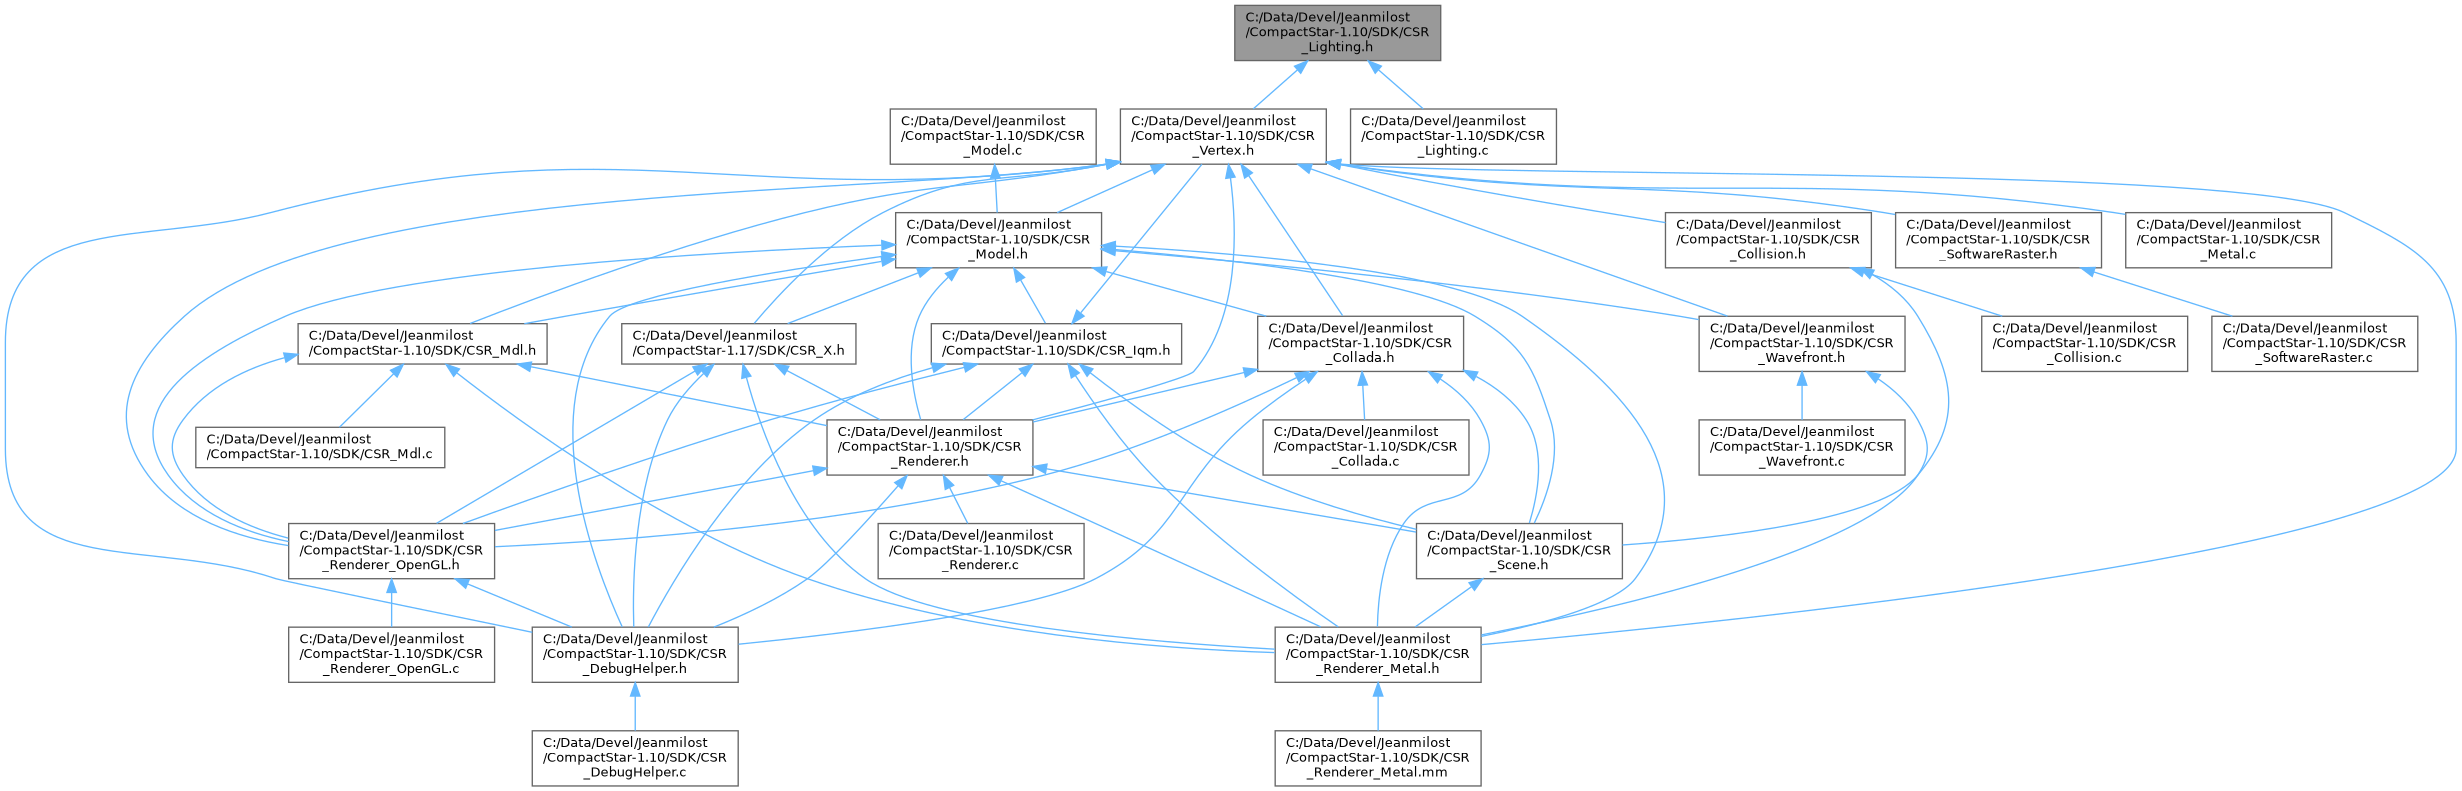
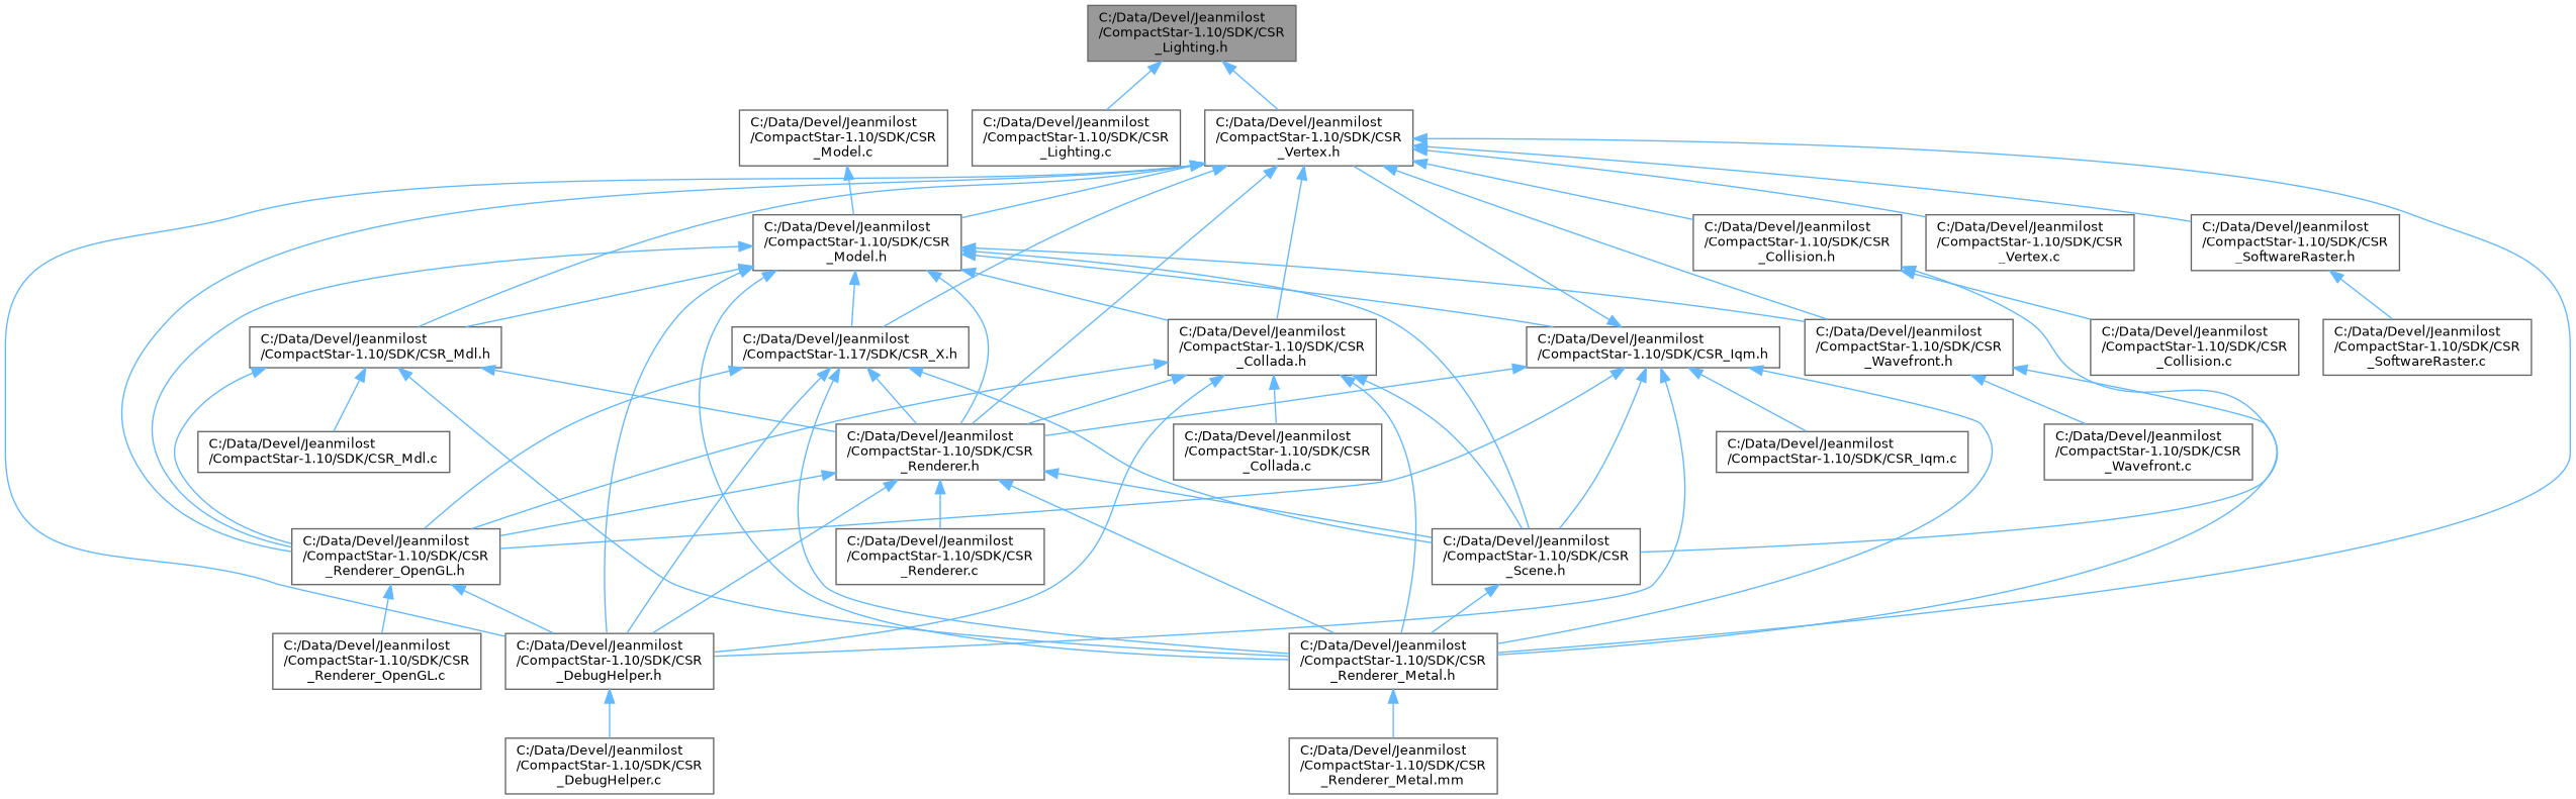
  digraph {
    node [color=grey40 fillcolor=white fontname=Helvetica fontsize=10 shape=box style=filled]
    edge [color=steelblue1 dir=back fontname=Helvetica fontsize=10 labelfontname=Helvetica labelfontsize=10 style=solid]
    n1 [color=gray40 fillcolor=grey60 fontcolor=black height=0.2 label="C:/Data/Devel/Jeanmilost\l/CompactStar-1.10/SDK/CSR\l_Lighting.h" width=0.4]
    n2 [height=0.2 label="C:/Data/Devel/Jeanmilost\l/CompactStar-1.10/SDK/CSR\l_Lighting.c" width=0.4]
    n3 [height=0.2 label="C:/Data/Devel/Jeanmilost\l/CompactStar-1.10/SDK/CSR\l_Vertex.h" width=0.4]
    n4 [height=0.2 label="C:/Data/Devel/Jeanmilost\l/CompactStar-1.10/SDK/CSR\l_Collada.h" width=0.4]
    n5 [height=0.2 label="C:/Data/Devel/Jeanmilost\l/CompactStar-1.10/SDK/CSR\l_DebugHelper.h" width=0.4]
    n6 [height=0.2 label="C:/Data/Devel/Jeanmilost\l/CompactStar-1.10/SDK/CSR\l_Renderer.h" width=0.4]
    n7 [height=0.2 label="C:/Data/Devel/Jeanmilost\l/CompactStar-1.10/SDK/CSR\l_Renderer_Metal.h" width=0.4]
    n8 [height=0.2 label="C:/Data/Devel/Jeanmilost\l/CompactStar-1.10/SDK/CSR\l_Renderer_OpenGL.h" width=0.4]
    n9 [height=0.2 label="C:/Data/Devel/Jeanmilost\l/CompactStar-1.10/SDK/CSR\l_Collision.h" width=0.4]
    n10 [height=0.2 label="C:/Data/Devel/Jeanmilost\l/CompactStar-1.10/SDK/CSR_Mdl.h" width=0.4]
    n11 [height=0.2 label="C:/Data/Devel/Jeanmilost\l/CompactStar-1.10/SDK/CSR\l_Model.h" width=0.4]
    n12 [height=0.2 label="C:/Data/Devel/Jeanmilost\l/CompactStar-1.10/SDK/CSR\l_Wavefront.h" width=0.4]
    n13 [height=0.2 label="C:/Data/Devel/Jeanmilost\l/CompactStar-1.17/SDK/CSR_X.h" width=0.4]
    n14 [height=0.2 label="C:/Data/Devel/Jeanmilost\l/CompactStar-1.10/SDK/CSR\l_SoftwareRaster.h" width=0.4]
-   n15 [height=0.2 label="C:/Data/Devel/Jeanmilost\l/CompactStar-1.10/SDK/CSR\l_Metal.c" width=0.4]
+   n15 [height=0.2 label="C:/Data/Devel/Jeanmilost\l/CompactStar-1.10/SDK/CSR\l_Vertex.c" width=0.4]
    n16 [height=0.2 label="C:/Data/Devel/Jeanmilost\l/CompactStar-1.10/SDK/CSR\l_Collada.c" width=0.4]
    n17 [height=0.2 label="C:/Data/Devel/Jeanmilost\l/CompactStar-1.10/SDK/CSR\l_Scene.h" width=0.4]
    n18 [height=0.2 label="C:/Data/Devel/Jeanmilost\l/CompactStar-1.10/SDK/CSR\l_DebugHelper.c" width=0.4]
    n19 [height=0.2 label="C:/Data/Devel/Jeanmilost\l/CompactStar-1.10/SDK/CSR\l_Renderer.c" width=0.4]
    n20 [height=0.2 label="C:/Data/Devel/Jeanmilost\l/CompactStar-1.10/SDK/CSR\l_Renderer_Metal.mm" width=0.4]
    n21 [height=0.2 label="C:/Data/Devel/Jeanmilost\l/CompactStar-1.10/SDK/CSR\l_Renderer_OpenGL.c" width=0.4]
    n22 [height=0.2 label="C:/Data/Devel/Jeanmilost\l/CompactStar-1.10/SDK/CSR\l_Collision.c" width=0.4]
    n23 [height=0.2 label="C:/Data/Devel/Jeanmilost\l/CompactStar-1.10/SDK/CSR_Iqm.h" width=0.4]
+   n24 [height=0.2 label="C:/Data/Devel/Jeanmilost\l/CompactStar-1.10/SDK/CSR_Iqm.c" width=0.4]
    n25 [height=0.2 label="C:/Data/Devel/Jeanmilost\l/CompactStar-1.10/SDK/CSR_Mdl.c" width=0.4]
    n26 [height=0.2 label="C:/Data/Devel/Jeanmilost\l/CompactStar-1.10/SDK/CSR\l_Wavefront.c" width=0.4]
    n27 [height=0.2 label="C:/Data/Devel/Jeanmilost\l/CompactStar-1.10/SDK/CSR\l_SoftwareRaster.c" width=0.4]
    n28 [height=0.2 label="C:/Data/Devel/Jeanmilost\l/CompactStar-1.10/SDK/CSR\l_Model.c" width=0.4]
    n1 -> n2
    n1 -> n3
    n3 -> n4
    n3 -> n5
    n3 -> n6
    n3 -> n7
    n3 -> n8
    n3 -> n9
    n3 -> n10
    n3 -> n11
    n3 -> n12
    n3 -> n13
    n3 -> n14
    n3 -> n15
    n4 -> n5
    n4 -> n6
    n4 -> n7
    n4 -> n8
    n4 -> n16
    n4 -> n17
    n5 -> n18
    n6 -> n5
    n6 -> n7
    n6 -> n8
    n6 -> n17
    n6 -> n19
    n7 -> n20
    n8 -> n5
    n8 -> n21
    n9 -> n17
    n9 -> n22
    n10 -> n6
    n10 -> n7
    n10 -> n8
    n10 -> n25
    n11 -> n4
    n11 -> n5
    n11 -> n6
    n11 -> n7
    n11 -> n8
    n11 -> n10
    n11 -> n12
    n11 -> n13
    n11 -> n17
    n11 -> n23
    n12 -> n7
    n12 -> n26
    n13 -> n5
    n13 -> n6
    n13 -> n7
    n13 -> n8
+   n13 -> n17
    n14 -> n27
    n17 -> n7
    n23 -> n3
    n23 -> n5
    n23 -> n6
    n23 -> n7
    n23 -> n8
    n23 -> n17
+   n23 -> n24
    n28 -> n11
  }
